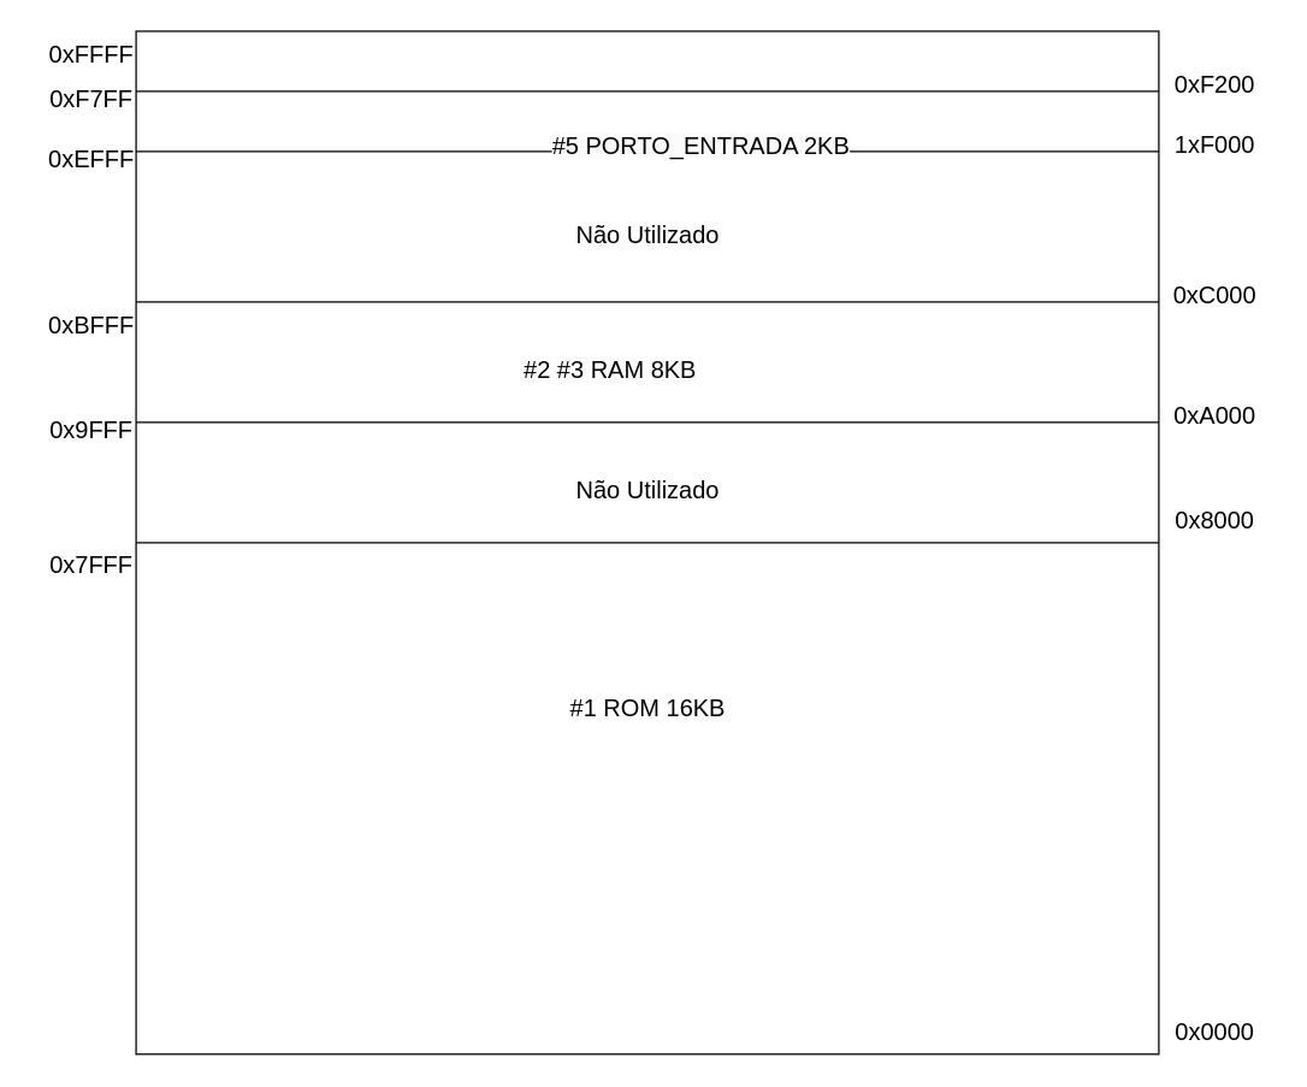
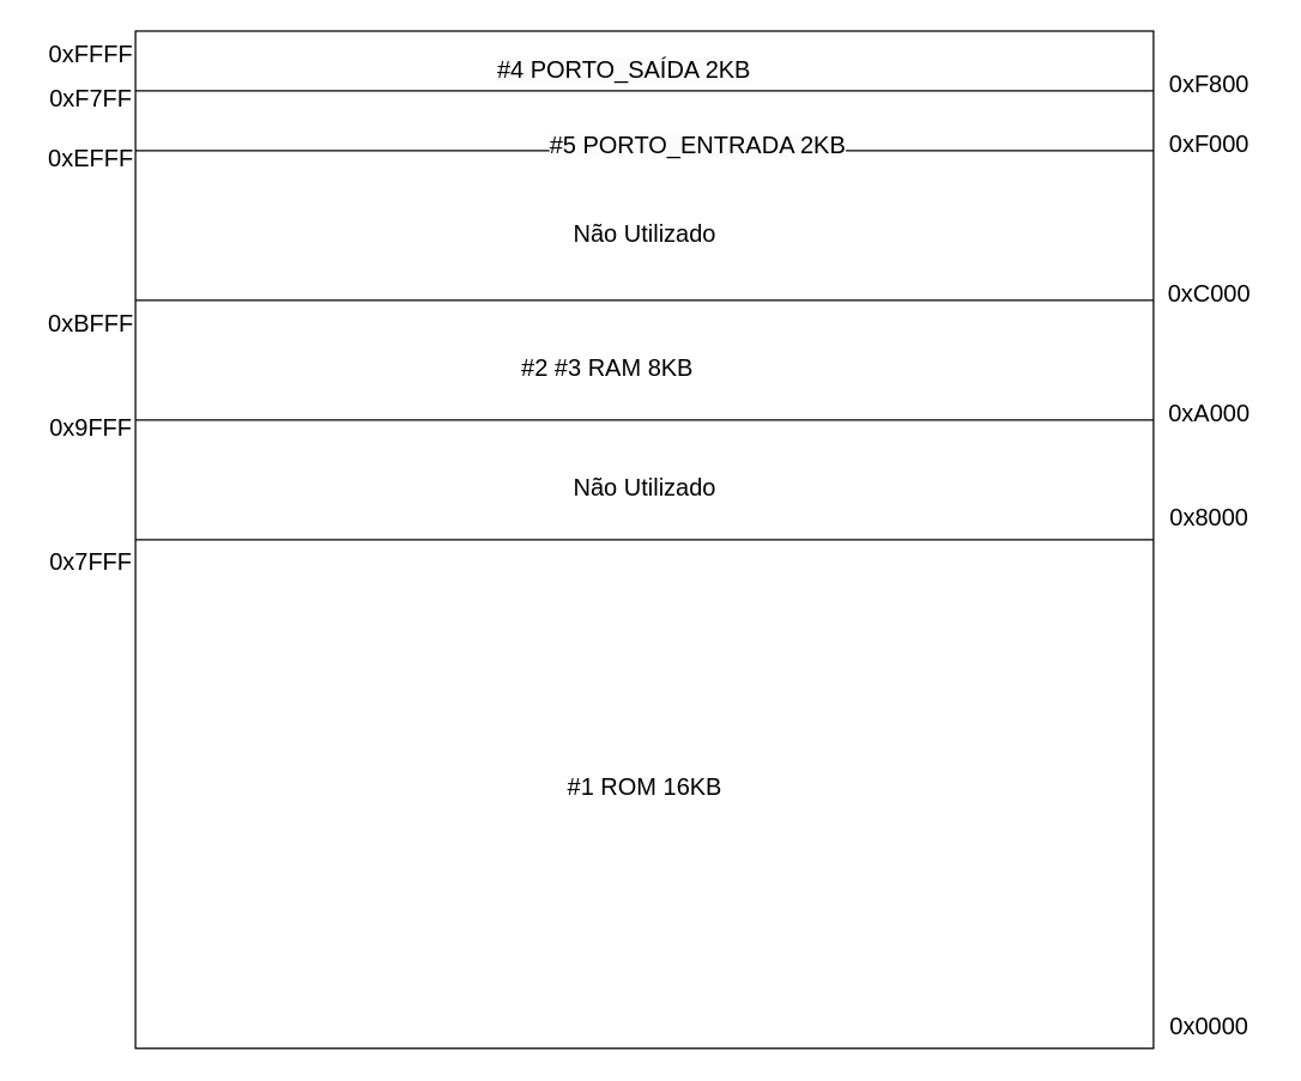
  <mxCell id="0" />
  <mxCell id="1" parent="0" />
  <mxCell id="2" value="" style="whiteSpace=wrap;html=1;aspect=fixed;fontSize=16;" parent="1" vertex="1"><mxGeometry x="90" y="20" width="680" height="680" as="geometry" /></mxCell>
  <mxCell id="3" value="" style="endArrow=none;html=1;rounded=0;fontSize=12;startSize=8;endSize=8;curved=1;entryX=1;entryY=0.5;entryDx=0;entryDy=0;exitX=0;exitY=0.5;exitDx=0;exitDy=0;" parent="1" source="2" target="2" edge="1"><mxGeometry width="50" height="50" relative="1" as="geometry"><mxPoint x="160" y="170" as="sourcePoint" /><mxPoint x="210" y="120" as="targetPoint" /></mxGeometry></mxCell>
  <mxCell id="4" value="0x0000" style="text;html=1;align=center;verticalAlign=middle;resizable=0;points=[];autosize=1;strokeColor=none;fillColor=none;fontSize=16;" parent="1" vertex="1"><mxGeometry x="767" y="670" width="80" height="30" as="geometry" /></mxCell>
  <mxCell id="5" value="0xFFFF" style="text;html=1;align=center;verticalAlign=middle;resizable=0;points=[];autosize=1;strokeColor=none;fillColor=none;fontSize=16;" parent="1" vertex="1"><mxGeometry y="20" width="80" height="30" as="geometry" x="20" /></mxCell>
  <mxCell id="6" value="0x7FFF" style="text;html=1;align=center;verticalAlign=middle;resizable=0;points=[];autosize=1;strokeColor=none;fillColor=none;fontSize=16;" parent="1" vertex="1"><mxGeometry y="360" width="80" height="30" as="geometry" x="20" /></mxCell>
  <mxCell id="7" value="" style="endArrow=none;html=1;rounded=0;fontSize=12;startSize=8;endSize=8;curved=1;" edge="1" parent="1"><mxGeometry width="50" height="50" relative="1" as="geometry"><mxPoint x="90" y="200" as="sourcePoint" /><mxPoint x="770" y="200" as="targetPoint" /></mxGeometry></mxCell>
- <mxCell id="8" value="#1 ROM 16KB" style="text;html=1;align=center;verticalAlign=middle;resizable=0;points=[];autosize=1;strokeColor=none;fillColor=none;fontSize=16;" vertex="1" parent="1"><mxGeometry x="365" y="455" width="130" height="30" as="geometry" /></mxCell>
+ <mxCell id="8" value="#1 ROM 16KB" style="text;html=1;align=center;verticalAlign=middle;resizable=0;points=[];autosize=1;strokeColor=none;fillColor=none;fontSize=16;" vertex="1" parent="1"><mxGeometry x="365" y="510" width="130" height="30" as="geometry" /></mxCell>
  <mxCell id="9" value="0x8000" style="text;html=1;align=center;verticalAlign=middle;resizable=0;points=[];autosize=1;strokeColor=none;fillColor=none;fontSize=16;" vertex="1" parent="1"><mxGeometry x="767" y="330" width="80" height="30" as="geometry" /></mxCell>
  <mxCell id="10" value="" style="endArrow=none;html=1;rounded=0;fontSize=12;startSize=8;endSize=8;curved=1;" edge="1" parent="1"><mxGeometry width="50" height="50" relative="1" as="geometry"><mxPoint x="90" y="280" as="sourcePoint" /><mxPoint x="770" y="280" as="targetPoint" /></mxGeometry></mxCell>
  <mxCell id="11" value="0xA000" style="text;html=1;align=center;verticalAlign=middle;resizable=0;points=[];autosize=1;strokeColor=none;fillColor=none;fontSize=16;" vertex="1" parent="1"><mxGeometry x="767" y="260" width="80" height="30" as="geometry" /></mxCell>
  <mxCell id="12" value="0xBFFF" style="text;html=1;align=center;verticalAlign=middle;resizable=0;points=[];autosize=1;strokeColor=none;fillColor=none;fontSize=16;" vertex="1" parent="1"><mxGeometry y="200" width="80" height="30" as="geometry" x="20" /></mxCell>
  <mxCell id="13" value="#2 #3 RAM 8KB" style="text;html=1;align=center;verticalAlign=middle;resizable=0;points=[];autosize=1;strokeColor=none;fillColor=none;fontSize=16;" vertex="1" parent="1"><mxGeometry x="335" y="230" width="140" height="30" as="geometry" /></mxCell>
  <mxCell id="14" value="Não Utilizado" style="text;html=1;align=center;verticalAlign=middle;resizable=0;points=[];autosize=1;strokeColor=none;fillColor=none;fontSize=16;" vertex="1" parent="1"><mxGeometry x="370" y="140" width="120" height="30" as="geometry" /></mxCell>
  <mxCell id="15" value="" style="endArrow=none;html=1;rounded=0;fontSize=12;startSize=8;endSize=8;curved=1;" edge="1" parent="1"><mxGeometry width="50" height="50" relative="1" as="geometry"><mxPoint x="90" y="100" as="sourcePoint" /><mxPoint x="770" y="100" as="targetPoint" /></mxGeometry></mxCell>
  <mxCell id="16" value="" style="endArrow=none;html=1;rounded=0;fontSize=12;startSize=8;endSize=8;curved=1;" edge="1" parent="1"><mxGeometry width="50" height="50" relative="1" as="geometry"><mxPoint x="90" y="60" as="sourcePoint" /><mxPoint x="770" y="60" as="targetPoint" /></mxGeometry></mxCell>
+ <mxCell id="17" value="&lt;span style=&quot;color: rgb(0, 0, 0); font-family: Helvetica; font-size: 16px; font-style: normal; font-variant-ligatures: normal; font-variant-caps: normal; font-weight: 400; letter-spacing: normal; orphans: 2; text-align: center; text-indent: 0px; text-transform: none; widows: 2; word-spacing: 0px; -webkit-text-stroke-width: 0px; background-color: rgb(251, 251, 251); text-decoration-thickness: initial; text-decoration-style: initial; text-decoration-color: initial; float: none; display: inline !important;&quot;&gt;#4 PORTO_SAÍDA 2KB&lt;/span&gt;" style="text;whiteSpace=wrap;html=1;fontSize=16;fontFamily=Helvetica;fontColor=default;" vertex="1" parent="1"><mxGeometry x="330" y="30" width="200" height="40" as="geometry" /></mxCell>
  <mxCell id="18" value="&lt;span style=&quot;color: rgb(0, 0, 0); font-family: Helvetica; font-size: 16px; font-style: normal; font-variant-ligatures: normal; font-variant-caps: normal; font-weight: 400; letter-spacing: normal; orphans: 2; text-align: center; text-indent: 0px; text-transform: none; widows: 2; word-spacing: 0px; -webkit-text-stroke-width: 0px; background-color: rgb(251, 251, 251); text-decoration-thickness: initial; text-decoration-style: initial; text-decoration-color: initial; float: none; display: inline !important;&quot;&gt;#5 PORTO_ENTRADA 2KB&lt;/span&gt;" style="text;whiteSpace=wrap;html=1;fontSize=16;fontFamily=Helvetica;fontColor=default;" vertex="1" parent="1"><mxGeometry x="365" y="80" width="200" height="40" as="geometry" /></mxCell>
  <mxCell id="19" value="0xF7FF" style="text;html=1;align=center;verticalAlign=middle;resizable=0;points=[];autosize=1;strokeColor=none;fillColor=none;fontSize=16;" vertex="1" parent="1"><mxGeometry y="50" width="80" height="30" as="geometry" x="20" /></mxCell>
- <mxCell id="20" value="1xF000" style="text;html=1;align=center;verticalAlign=middle;resizable=0;points=[];autosize=1;strokeColor=none;fillColor=none;fontSize=16;" vertex="1" parent="1"><mxGeometry x="767" y="80" width="80" height="30" as="geometry" /></mxCell>
- <mxCell id="21" value="0xF200" style="text;html=1;align=center;verticalAlign=middle;resizable=0;points=[];autosize=1;strokeColor=none;fillColor=none;fontSize=16;" vertex="1" parent="1"><mxGeometry x="767" y="40" width="80" height="30" as="geometry" /></mxCell>
+ <mxCell id="20" value="0xF000" style="text;html=1;align=center;verticalAlign=middle;resizable=0;points=[];autosize=1;strokeColor=none;fillColor=none;fontSize=16;" vertex="1" parent="1"><mxGeometry x="767" y="80" width="80" height="30" as="geometry" /></mxCell>
+ <mxCell id="21" value="0xF800" style="text;html=1;align=center;verticalAlign=middle;resizable=0;points=[];autosize=1;strokeColor=none;fillColor=none;fontSize=16;" vertex="1" parent="1"><mxGeometry x="767" y="40" width="80" height="30" as="geometry" /></mxCell>
  <mxCell id="22" value="Não Utilizado" style="text;html=1;align=center;verticalAlign=middle;resizable=0;points=[];autosize=1;strokeColor=none;fillColor=none;fontSize=16;" vertex="1" parent="1"><mxGeometry x="370" y="310" width="120" height="30" as="geometry" /></mxCell>
  <mxCell id="23" value="0x9FFF" style="text;html=1;align=center;verticalAlign=middle;resizable=0;points=[];autosize=1;strokeColor=none;fillColor=none;fontSize=16;" vertex="1" parent="1"><mxGeometry y="270" width="80" height="30" as="geometry" x="20" /></mxCell>
  <mxCell id="24" value="0xC000" style="text;html=1;align=center;verticalAlign=middle;resizable=0;points=[];autosize=1;strokeColor=none;fillColor=none;fontSize=16;" vertex="1" parent="1"><mxGeometry x="767" y="180" width="80" height="30" as="geometry" /></mxCell>
  <mxCell id="25" value="0xEFFF" style="text;html=1;align=center;verticalAlign=middle;resizable=0;points=[];autosize=1;strokeColor=none;fillColor=none;fontSize=16;" vertex="1" parent="1"><mxGeometry y="90" width="80" height="30" as="geometry" x="20" /></mxCell>
